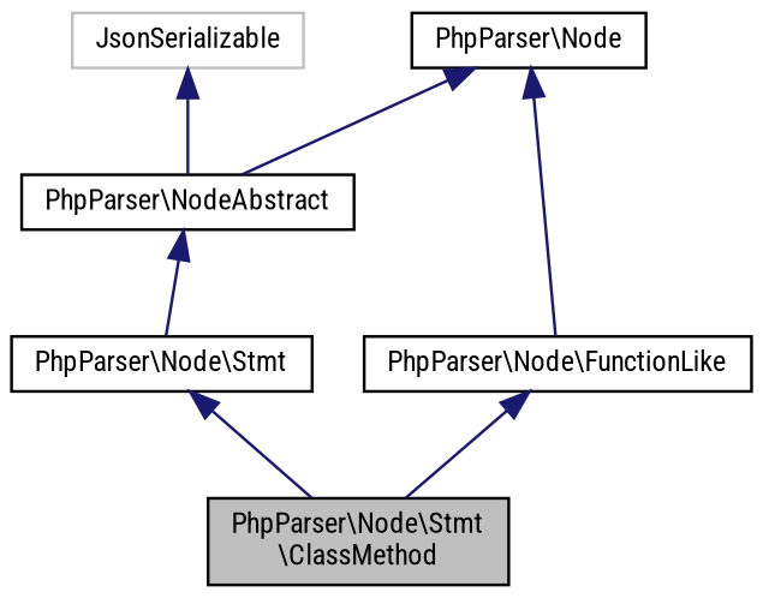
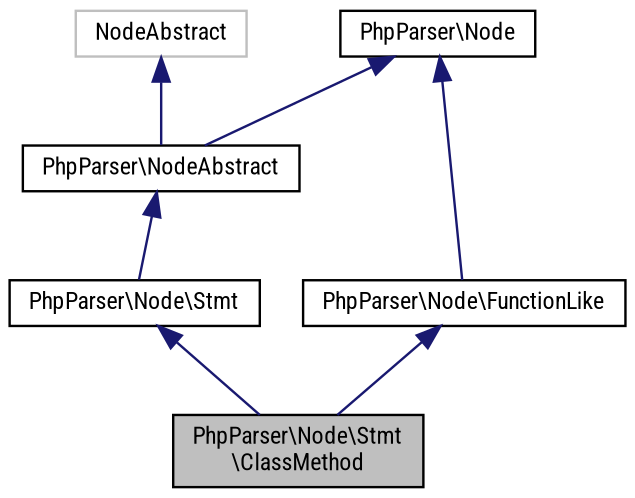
  digraph {
    fontname="Roboto Condensed"
    node [color=black fillcolor=white fontname="Roboto Condensed" fontsize=10 shape=record style=filled]
    edge [color=midnightblue dir=back fontname="Roboto Condensed" fontsize=10 labelfontname=Helvetica labelfontsize=10 style=solid]
    Node6 [fillcolor=grey75 fontcolor=black height=0.2 label="PhpParser\\Node\\Stmt\l\\ClassMethod" width=0.4]
    Node7 [height=0.2 label="PhpParser\\Node\\Stmt" width=0.4]
    Node8 [height=0.2 label="PhpParser\\NodeAbstract" width=0.4]
    Node9 [height=0.2 label="PhpParser\\Node" width=0.4]
    Node11 [height=0.2 label="PhpParser\\Node\\FunctionLike" width=0.4]
-   n6 [color=grey75 height=0.2 label=JsonSerializable width=0.4]
+   n6 [color=grey75 height=0.2 label=NodeAbstract width=0.4]
    Node7 -> Node6
    Node8 -> Node7
    Node9 -> Node8
    Node9 -> Node11
    Node11 -> Node6
    n6 -> Node8
  }
